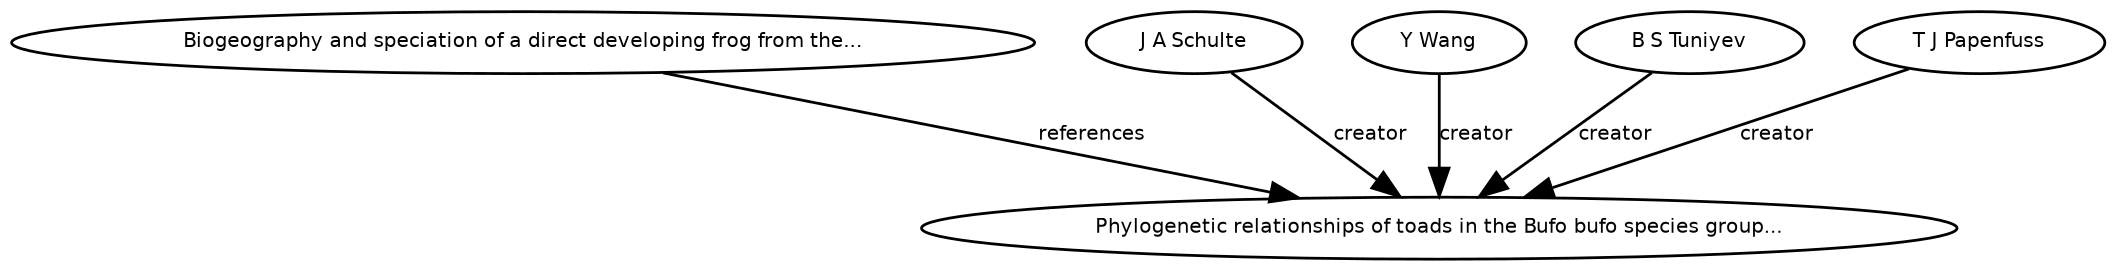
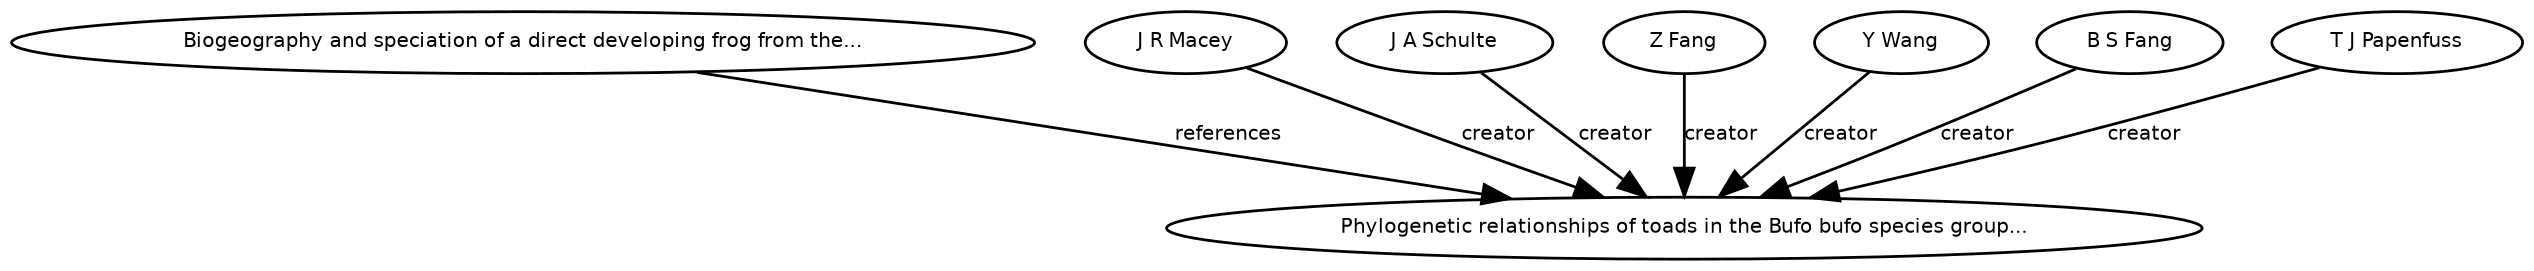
  digraph {
    node [fontname=Helvetica fontsize=7]
    edge [fontname=Helvetica fontsize=7]
    n1 [height=0.27433100247 label="Phylogenetic relationships of toads in the Bufo bufo species group..." width=0.27433100247]
    n2 [height=0.27433100247 label="Biogeography and speciation of a direct developing frog from the..." width=0.27433100247]
+   n3 [height=0.27433100247 label="J R Macey" width=0.27433100247]
    n4 [height=0.27433100247 label="J A Schulte" width=0.27433100247]
+   n5 [height=0.27433100247 label="Z Fang" width=0.27433100247]
    n6 [height=0.27433100247 label="Y Wang" width=0.27433100247]
-   n7 [height=0.27433100247 label="B S Tuniyev" width=0.27433100247]
+   n7 [height=0.27433100247 label="B S Fang" width=0.27433100247]
    n8 [height=0.27433100247 label="T J Papenfuss" width=0.27433100247]
    n2 -> n1 [label=references]
+   n3 -> n1 [label=creator]
    n4 -> n1 [label=creator]
+   n5 -> n1 [label=creator]
    n6 -> n1 [label=creator]
    n7 -> n1 [label=creator]
    n8 -> n1 [label=creator]
  }
